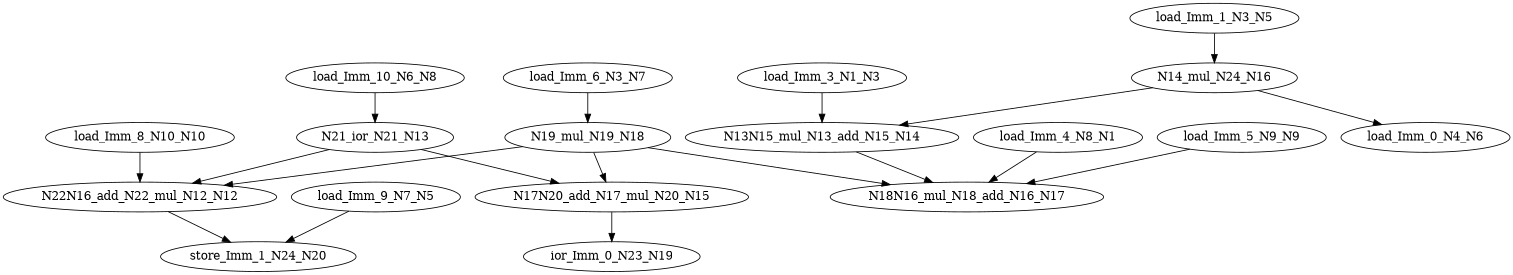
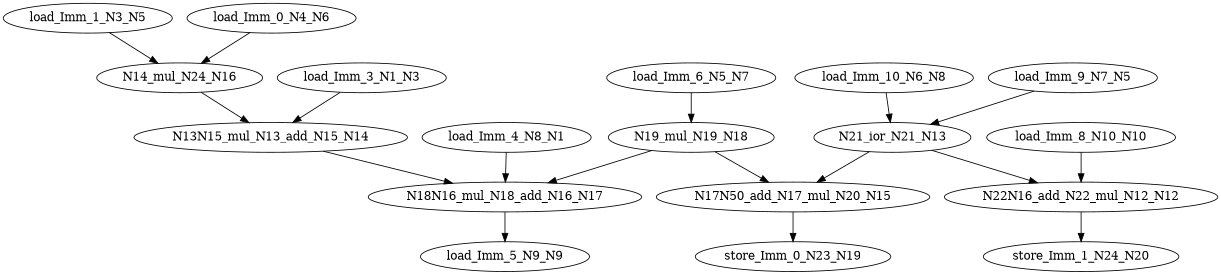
  digraph {
    node [color=black ntype=invar]
    n1 [label=N22N16_add_N22_mul_N12_N12 ntype=operation]
    n2 [label=store_Imm_1_N24_N20 ntype=outvar]
    n3 [label=N21_ior_N21_N13 ntype=operation]
-   n4 [label=N17N20_add_N17_mul_N20_N15 ntype=operation]
-   n5 [label=ior_Imm_0_N23_N19 ntype=outvar]
+   n4 [label=N17N50_add_N17_mul_N20_N15 ntype=operation]
+   n5 [label=store_Imm_0_N23_N19 ntype=outvar]
    n6 [label=load_Imm_8_N10_N10]
    n7 [label=N14_mul_N24_N16 ntype=operation]
    n8 [label=N13N15_mul_N13_add_N15_N14 ntype=operation]
    n9 [label=N18N16_mul_N18_add_N16_N17 ntype=operation]
    n10 [label=N19_mul_N19_N18 ntype=operation]
    n11 [label=load_Imm_10_N6_N8]
    n12 [label=load_Imm_9_N7_N5]
    n13 [label=load_Imm_4_N8_N1]
    n14 [label=load_Imm_5_N9_N9]
    n15 [label=load_Imm_3_N1_N3]
    n16 [label=load_Imm_1_N3_N5]
    n17 [label=load_Imm_0_N4_N6]
-   n18 [label=load_Imm_6_N3_N7]
+   n18 [label=load_Imm_6_N5_N7]
    n1 -> n2
    n3 -> n1
    n3 -> n4
    n4 -> n5
    n6 -> n1
    n7 -> n8
    n8 -> n9
-   n10 -> n1
    n10 -> n4
    n10 -> n9
    n11 -> n3
-   n12 -> n2
+   n12 -> n3
    n13 -> n9
-   n14 -> n9
+   n9 -> n14
    n15 -> n8
    n16 -> n7
-   n7 -> n17
+   n17 -> n7
    n18 -> n10
  }
